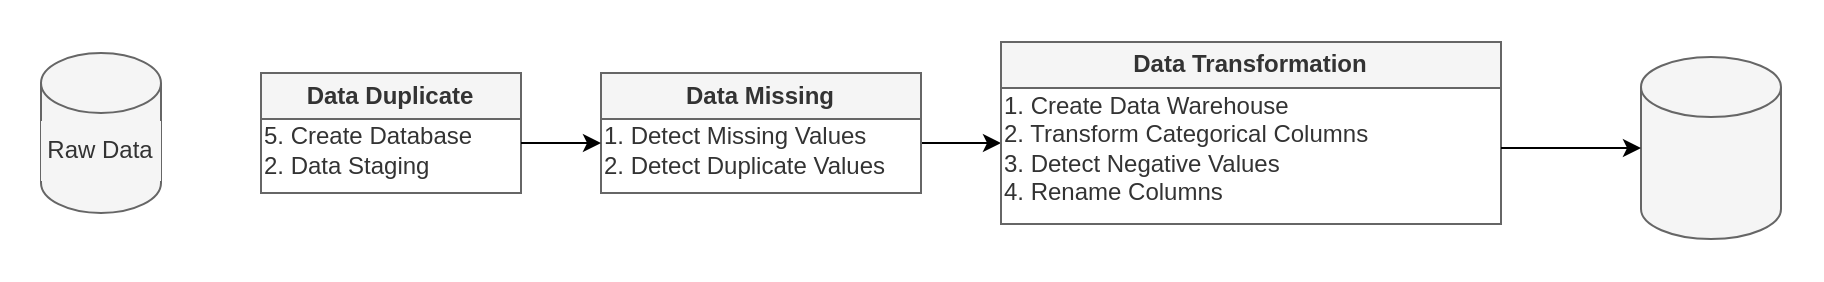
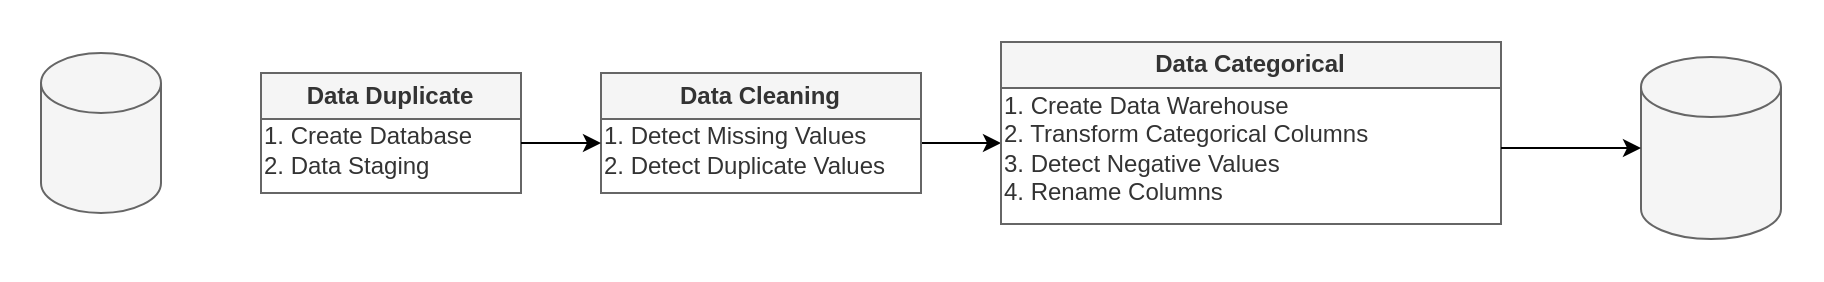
  <mxCell id="0" />
  <mxCell id="1" parent="0" />
  <mxCell id="2" value="Data Duplicate" style="swimlane;whiteSpace=wrap;html=1;fillColor=#f5f5f5;fontColor=#333333;strokeColor=#666666;align=center;" parent="1" vertex="1"><mxGeometry x="130" y="36" width="130" height="60" as="geometry"><mxRectangle x="40" y="30" width="140" height="30" as="alternateBounds" /></mxGeometry></mxCell>
- <mxCell id="3" value="5. Create Database&lt;br&gt;&lt;div style=&quot;text-align: justify;&quot;&gt;&lt;span style=&quot;background-color: initial;&quot;&gt;2. Data Staging&lt;/span&gt;&lt;/div&gt;" style="text;html=1;strokeColor=none;fillColor=none;align=left;verticalAlign=middle;whiteSpace=wrap;rounded=0;fontColor=#333333;" parent="2" vertex="1"><mxGeometry y="24" width="120" height="30" as="geometry" /></mxCell>
+ <mxCell id="3" value="1. Create Database&lt;br&gt;&lt;div style=&quot;text-align: justify;&quot;&gt;&lt;span style=&quot;background-color: initial;&quot;&gt;2. Data Staging&lt;/span&gt;&lt;/div&gt;" style="text;html=1;strokeColor=none;fillColor=none;align=left;verticalAlign=middle;whiteSpace=wrap;rounded=0;fontColor=#333333;" parent="2" vertex="1"><mxGeometry y="24" width="120" height="30" as="geometry" /></mxCell>
  <mxCell id="4" style="edgeStyle=none;html=1;exitX=1;exitY=0.5;exitDx=0;exitDy=0;strokeColor=#000000;" parent="1" edge="1"><mxGeometry relative="1" as="geometry"><mxPoint x="460" y="71" as="sourcePoint" /><mxPoint x="500" y="71" as="targetPoint" /></mxGeometry></mxCell>
- <mxCell id="5" value="Data Missing" style="swimlane;whiteSpace=wrap;html=1;fillColor=#f5f5f5;fontColor=#333333;strokeColor=#666666;align=center;" parent="1" vertex="1"><mxGeometry x="300" y="36" width="160" height="60" as="geometry"><mxRectangle x="40" y="30" width="140" height="30" as="alternateBounds" /></mxGeometry></mxCell>
+ <mxCell id="5" value="Data Cleaning" style="swimlane;whiteSpace=wrap;html=1;fillColor=#f5f5f5;fontColor=#333333;strokeColor=#666666;align=center;" parent="1" vertex="1"><mxGeometry x="300" y="36" width="160" height="60" as="geometry"><mxRectangle x="40" y="30" width="140" height="30" as="alternateBounds" /></mxGeometry></mxCell>
  <mxCell id="6" value="1. Detect Missing Values&lt;br&gt;2. Detect Duplicate Values" style="text;html=1;strokeColor=none;fillColor=none;align=left;verticalAlign=middle;whiteSpace=wrap;rounded=0;fontColor=#333333;" parent="5" vertex="1"><mxGeometry y="24" width="150" height="30" as="geometry" /></mxCell>
  <mxCell id="7" value="" style="edgeStyle=none;html=1;strokeColor=#000000;" parent="1" edge="1"><mxGeometry relative="1" as="geometry"><mxPoint x="260" y="71" as="sourcePoint" /><mxPoint x="300" y="71" as="targetPoint" /></mxGeometry></mxCell>
- <mxCell id="8" value="Data Transformation" style="swimlane;whiteSpace=wrap;html=1;fillColor=#f5f5f5;fontColor=#333333;strokeColor=#666666;align=center;" parent="1" vertex="1"><mxGeometry x="500" y="20.5" width="250" height="91" as="geometry"><mxRectangle x="40" y="30" width="140" height="30" as="alternateBounds" /></mxGeometry></mxCell>
+ <mxCell id="8" value="Data Categorical" style="swimlane;whiteSpace=wrap;html=1;fillColor=#f5f5f5;fontColor=#333333;strokeColor=#666666;align=center;" parent="1" vertex="1"><mxGeometry x="500" y="20.5" width="250" height="91" as="geometry"><mxRectangle x="40" y="30" width="140" height="30" as="alternateBounds" /></mxGeometry></mxCell>
  <mxCell id="9" value="1. Create Data Warehouse&lt;br&gt;2. Transform Categorical Columns&lt;br&gt;3. Detect Negative Values&lt;br&gt;4. Rename Columns" style="text;html=1;strokeColor=none;fillColor=none;align=left;verticalAlign=middle;whiteSpace=wrap;rounded=0;fontColor=#333333;" parent="8" vertex="1"><mxGeometry y="25" width="250" height="56" as="geometry" /></mxCell>
  <mxCell id="10" value="" style="shape=cylinder3;whiteSpace=wrap;html=1;boundedLbl=1;backgroundOutline=1;size=15;strokeColor=#666666;fillColor=#f5f5f5;fontColor=#333333;" parent="1" vertex="1"><mxGeometry x="20" y="26" width="60" height="80" as="geometry" /></mxCell>
- <mxCell id="11" value="Raw Data" style="text;html=1;strokeColor=none;fillColor=#f5f5f5;align=center;verticalAlign=middle;whiteSpace=wrap;rounded=0;fontColor=#333333;" parent="1" vertex="1"><mxGeometry x="20" y="60" width="60" height="30" as="geometry" /></mxCell>
  <mxCell id="12" value="" style="shape=cylinder3;whiteSpace=wrap;html=1;boundedLbl=1;backgroundOutline=1;size=15;strokeColor=#666666;fillColor=#f5f5f5;fontColor=#333333;" parent="1" vertex="1"><mxGeometry x="820" y="28" width="70" height="91" as="geometry" /></mxCell>
  <mxCell id="13" value="" style="edgeStyle=none;html=1;strokeColor=#000000;" parent="1" source="9" target="12" edge="1"><mxGeometry relative="1" as="geometry" /></mxCell>
